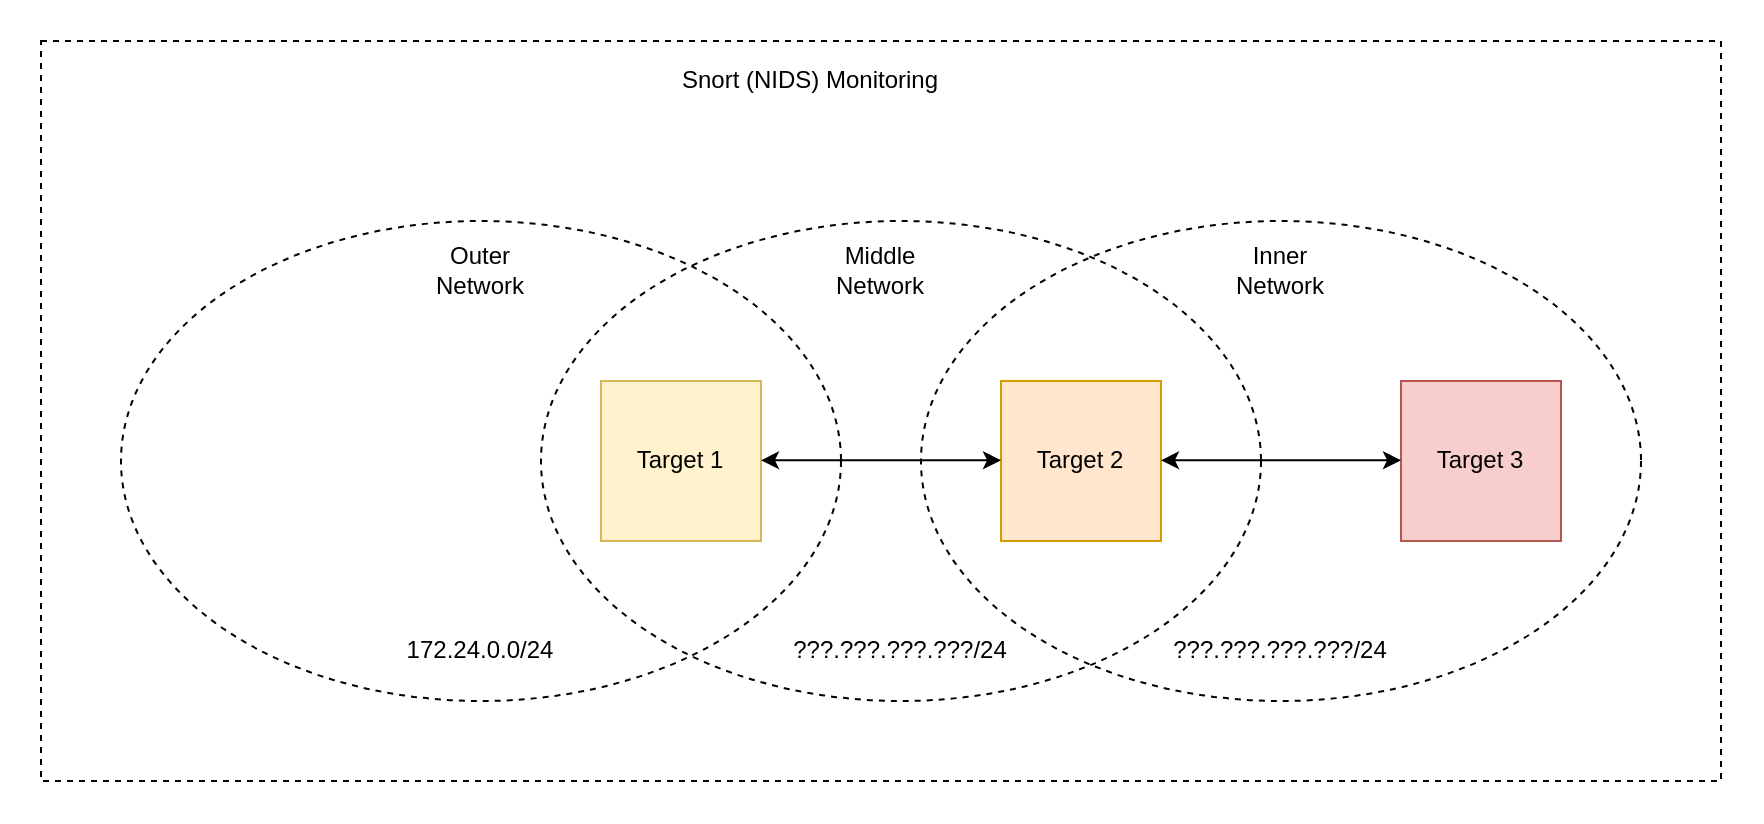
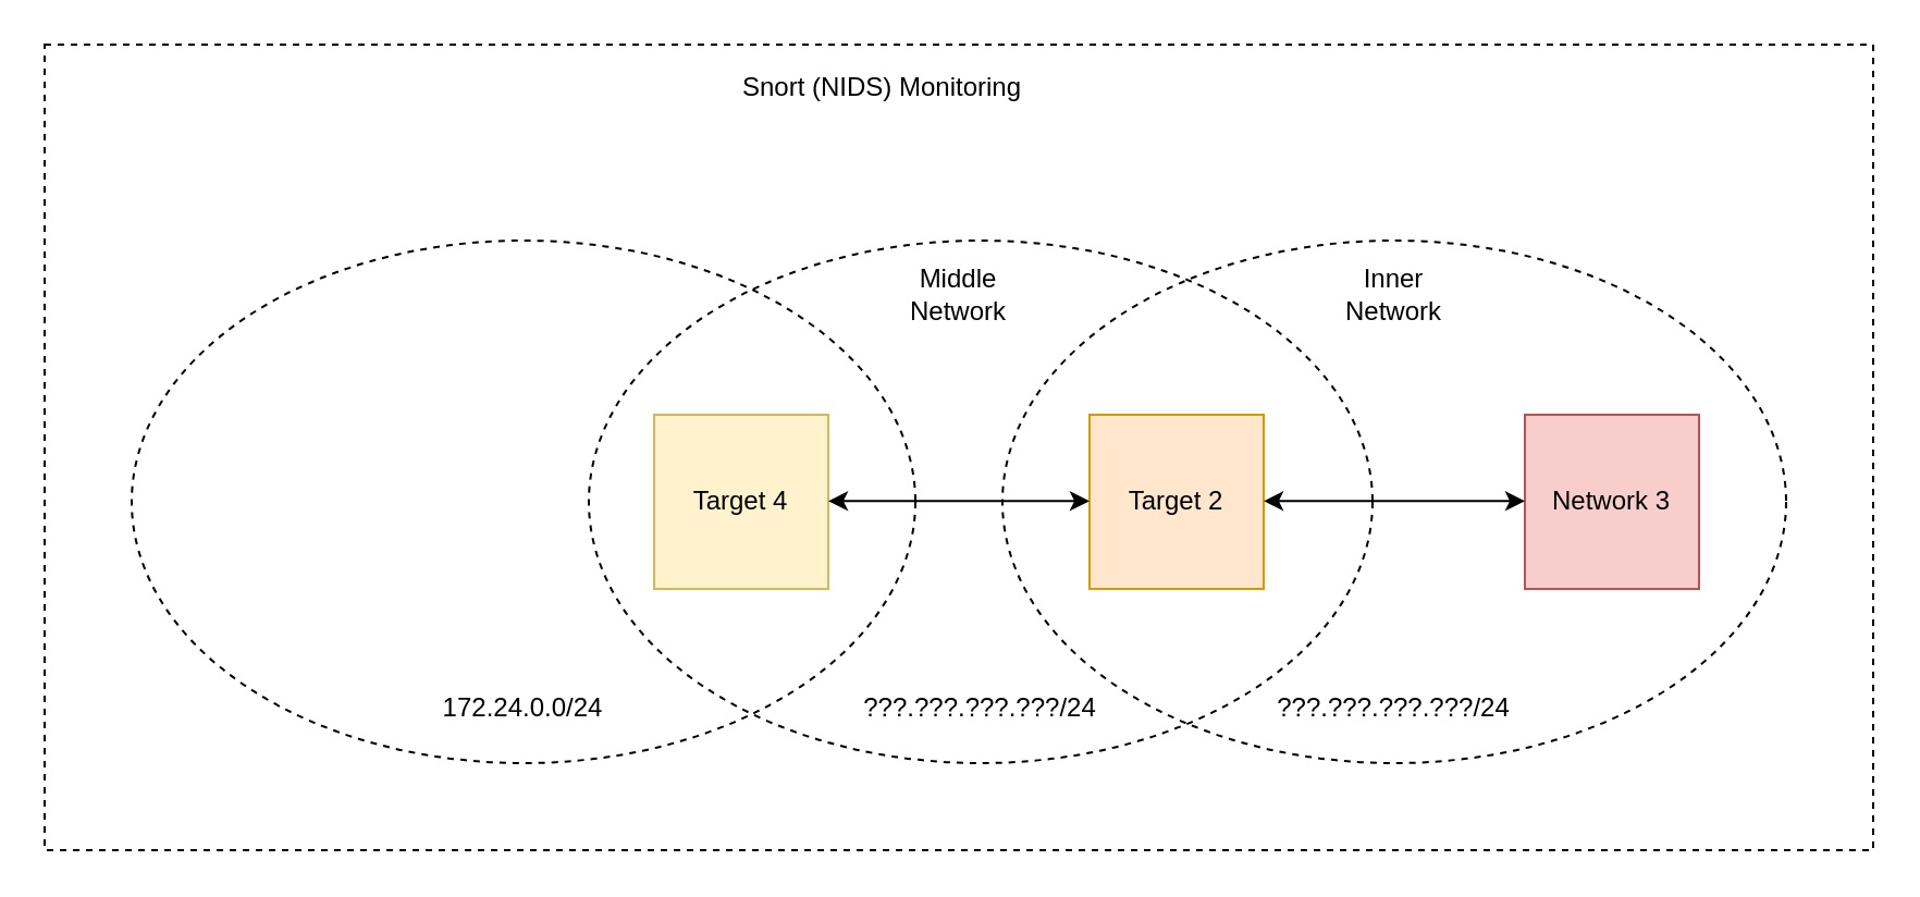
  <mxCell id="0" />
  <mxCell id="1" parent="0" />
  <mxCell id="2" value="" style="ellipse;whiteSpace=wrap;html=1;fillColor=none;dashed=1;" vertex="1" parent="1"><mxGeometry y="110" width="360" height="240" as="geometry" x="60" /></mxCell>
  <mxCell id="3" value="" style="ellipse;whiteSpace=wrap;html=1;fillColor=none;dashed=1;" vertex="1" parent="1"><mxGeometry x="270" y="110" width="360" height="240" as="geometry" /></mxCell>
  <mxCell id="4" value="" style="ellipse;whiteSpace=wrap;html=1;fillColor=none;dashed=1;" vertex="1" parent="1"><mxGeometry x="460" y="110" width="360" height="240" as="geometry" /></mxCell>
- <mxCell id="5" value="Target 1" style="whiteSpace=wrap;html=1;aspect=fixed;fillColor=#fff2cc;strokeColor=#d6b656;" vertex="1" parent="1"><mxGeometry x="300" y="190" width="80" height="80" as="geometry" /></mxCell>
+ <mxCell id="5" value="Target 4" style="whiteSpace=wrap;html=1;aspect=fixed;fillColor=#fff2cc;strokeColor=#d6b656;" vertex="1" parent="1"><mxGeometry x="300" y="190" width="80" height="80" as="geometry" /></mxCell>
  <mxCell id="6" value="Target 2" style="whiteSpace=wrap;html=1;aspect=fixed;fillColor=#ffe6cc;strokeColor=#d79b00;" vertex="1" parent="1"><mxGeometry x="500" y="190" width="80" height="80" as="geometry" /></mxCell>
- <mxCell id="7" value="Target 3" style="whiteSpace=wrap;html=1;aspect=fixed;fillColor=#f8cecc;strokeColor=#b85450;" vertex="1" parent="1"><mxGeometry x="700" y="190" width="80" height="80" as="geometry" /></mxCell>
- <mxCell id="8" value="Outer&lt;br&gt;Network" style="text;html=1;align=center;verticalAlign=middle;whiteSpace=wrap;rounded=0;" vertex="1" parent="1"><mxGeometry x="210" y="120" width="60" height="30" as="geometry" /></mxCell>
+ <mxCell id="7" value="Network 3" style="whiteSpace=wrap;html=1;aspect=fixed;fillColor=#f8cecc;strokeColor=#b85450;" vertex="1" parent="1"><mxGeometry x="700" y="190" width="80" height="80" as="geometry" /></mxCell>
  <mxCell id="9" value="Middle&lt;br&gt;Network" style="text;html=1;align=center;verticalAlign=middle;whiteSpace=wrap;rounded=0;" vertex="1" parent="1"><mxGeometry x="410" y="120" width="60" height="30" as="geometry" /></mxCell>
  <mxCell id="10" value="Inner&lt;br&gt;Network" style="text;html=1;align=center;verticalAlign=middle;whiteSpace=wrap;rounded=0;" vertex="1" parent="1"><mxGeometry x="610" y="120" width="60" height="30" as="geometry" /></mxCell>
  <mxCell id="11" value="" style="endArrow=classic;startArrow=classic;html=1;rounded=0;entryX=0;entryY=0.5;entryDx=0;entryDy=0;exitX=1;exitY=0.5;exitDx=0;exitDy=0;" edge="1" parent="1"><mxGeometry width="50" height="50" relative="1" as="geometry"><mxPoint x="380" y="229.66" as="sourcePoint" /><mxPoint x="500" y="229.66" as="targetPoint" /></mxGeometry></mxCell>
  <mxCell id="12" value="" style="endArrow=classic;startArrow=classic;html=1;rounded=0;entryX=0;entryY=0.5;entryDx=0;entryDy=0;exitX=1;exitY=0.5;exitDx=0;exitDy=0;" edge="1" parent="1"><mxGeometry width="50" height="50" relative="1" as="geometry"><mxPoint x="580" y="229.66" as="sourcePoint" /><mxPoint x="700" y="229.66" as="targetPoint" /></mxGeometry></mxCell>
  <mxCell id="13" value="" style="rounded=0;whiteSpace=wrap;html=1;fillColor=none;dashed=1;" vertex="1" parent="1"><mxGeometry x="20" y="20" width="840" height="370" as="geometry" /></mxCell>
  <mxCell id="14" value="Snort (NIDS) Monitoring" style="text;html=1;align=center;verticalAlign=middle;whiteSpace=wrap;rounded=0;" vertex="1" parent="1"><mxGeometry x="335" y="25" width="140" height="30" as="geometry" /></mxCell>
  <mxCell id="15" value="172.24.0.0/24" style="text;html=1;align=center;verticalAlign=middle;whiteSpace=wrap;rounded=0;" vertex="1" parent="1"><mxGeometry x="195" y="310" width="90" height="30" as="geometry" /></mxCell>
  <mxCell id="16" value="???.???.???.???/24" style="text;html=1;align=center;verticalAlign=middle;whiteSpace=wrap;rounded=0;" vertex="1" parent="1"><mxGeometry x="390" y="310" width="120" height="30" as="geometry" /></mxCell>
  <mxCell id="17" value="???.???.???.???/24" style="text;html=1;align=center;verticalAlign=middle;whiteSpace=wrap;rounded=0;" vertex="1" parent="1"><mxGeometry x="580" y="310" width="120" height="30" as="geometry" /></mxCell>
  <mxCell id="18" style="edgeStyle=orthogonalEdgeStyle;rounded=0;orthogonalLoop=1;jettySize=auto;html=1;exitX=0.5;exitY=1;exitDx=0;exitDy=0;" edge="1" parent="1" source="17" target="17"><mxGeometry relative="1" as="geometry" /></mxCell>
